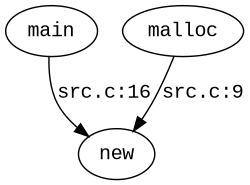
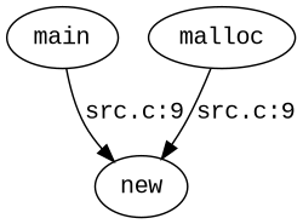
  digraph {
    fontname="Liberation Mono"
    node [fontname="Liberation Mono"]
    edge [fontname="Liberation Mono"]
    main
    new
    malloc
-   main -> new [label="src.c:16"]
+   main -> new [label="src.c:9"]
    malloc -> new [label="src.c:9"]
  }
